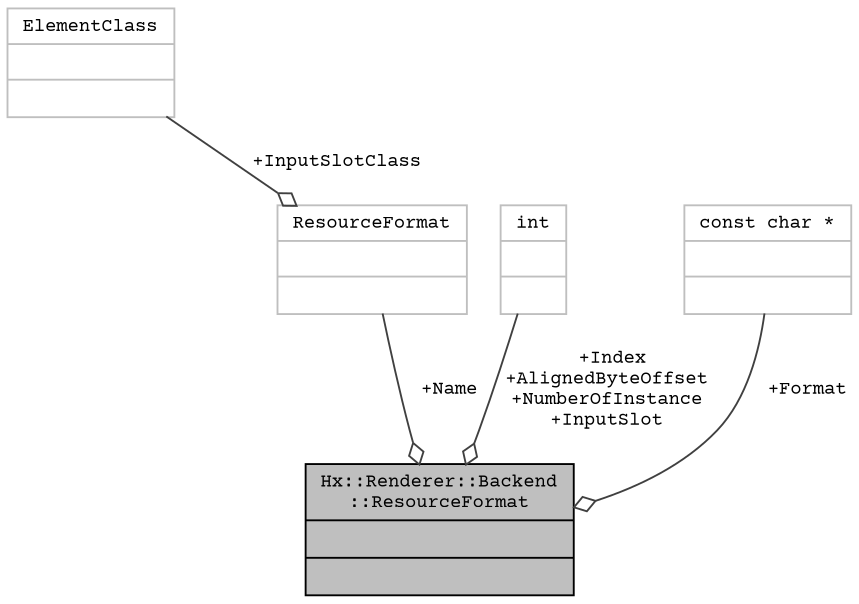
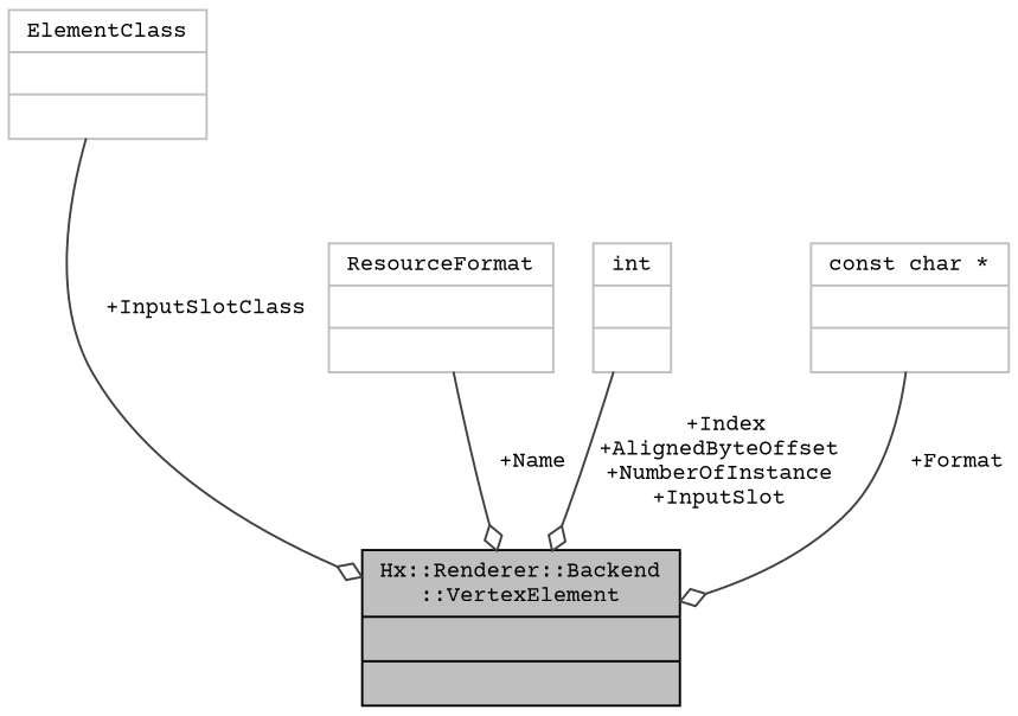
  digraph {
    fontname="Courier Prime"
    node [color=grey75 fillcolor=white fontname="Courier Prime" fontsize=10 shape=record style=filled]
    edge [arrowhead=odiamond color=grey25 fontname="Courier Prime" fontsize=10 labelfontname=Helvetica labelfontsize=10 style=solid]
-   n1 [color=black fillcolor=grey75 fontcolor=black height=0.2 label="{Hx::Renderer::Backend\l::ResourceFormat\n||}" width=0.4]
+   n1 [color=black fillcolor=grey75 fontcolor=black height=0.2 label="{Hx::Renderer::Backend\l::VertexElement\n||}" width=0.4]
    n2 [height=0.2 label="{ResourceFormat\n||}" width=0.4]
    n3 [height=0.2 label="{ElementClass\n||}" width=0.4]
    n4 [height=0.2 label="{int\n||}" width=0.4]
    n5 [height=0.2 label="{const char *\n||}" width=0.4]
    n2 -> n1 [label=" +Name"]
-   n3 -> n2 [label=" +InputSlotClass"]
+   n3 -> n1 [label=" +InputSlotClass"]
    n4 -> n1 [label=" +Index\n+AlignedByteOffset\n+NumberOfInstance\n+InputSlot"]
    n5 -> n1 [label=" +Format"]
  }
